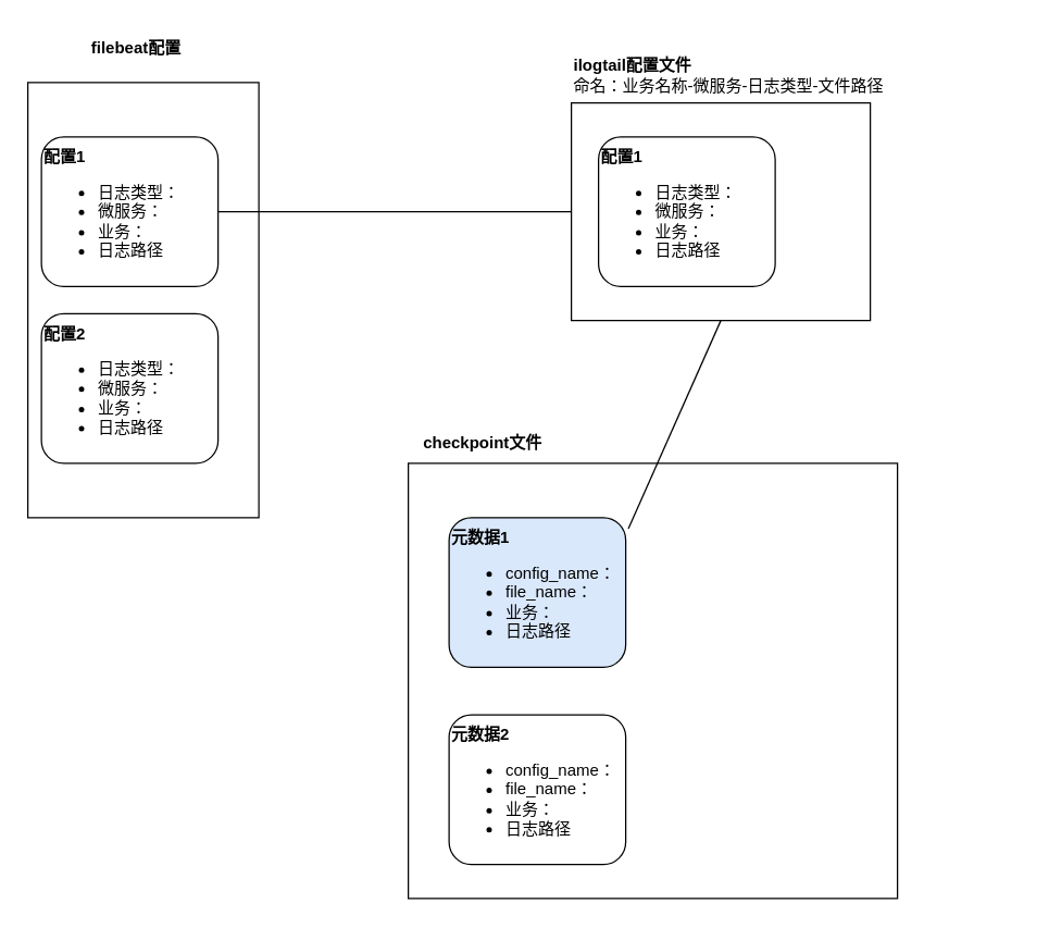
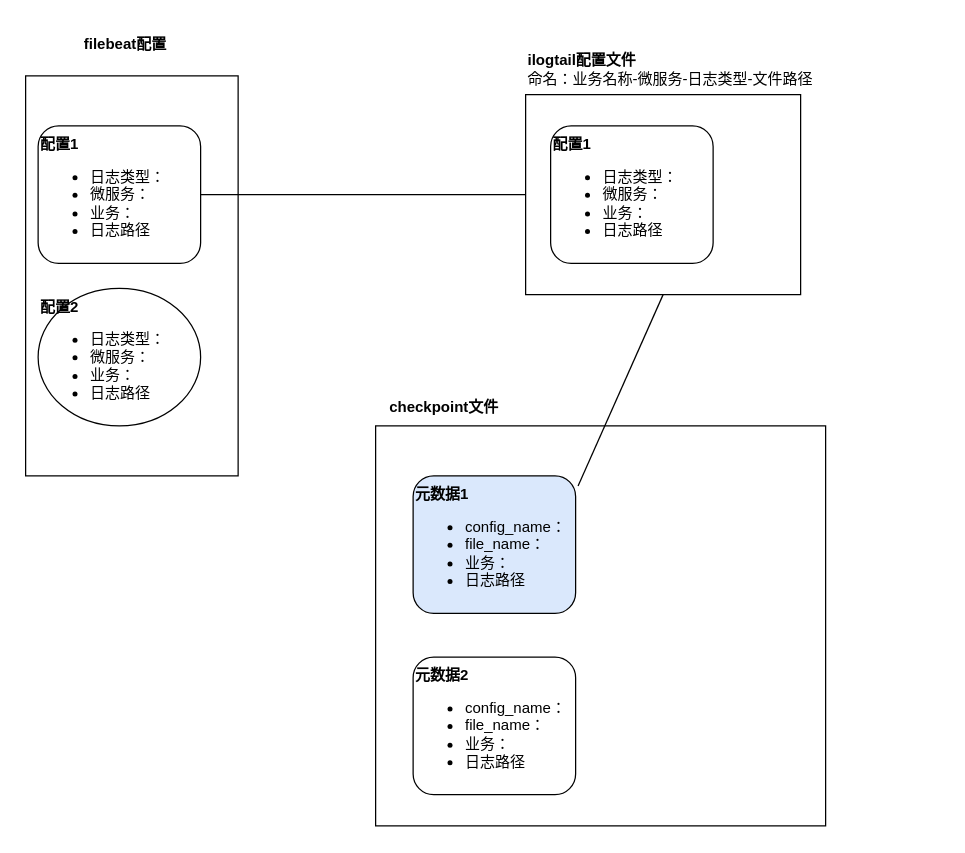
  <mxCell id="0" />
  <mxCell id="1" parent="0" />
  <mxCell id="2" value="" style="rounded=0;whiteSpace=wrap;html=1;" vertex="1" parent="1"><mxGeometry x="20" y="60" width="170" height="320" as="geometry" /></mxCell>
  <mxCell id="3" value="&lt;b&gt;配置1&lt;/b&gt;&lt;br&gt;&lt;ul&gt;&lt;li&gt;日志类型：&lt;/li&gt;&lt;li&gt;微服务：&lt;/li&gt;&lt;li&gt;业务：&lt;/li&gt;&lt;li&gt;日志路径&lt;/li&gt;&lt;/ul&gt;" style="rounded=1;whiteSpace=wrap;html=1;align=left;" vertex="1" parent="1"><mxGeometry x="30" y="100" width="130" height="110" as="geometry" /></mxCell>
- <mxCell id="4" value="&lt;b&gt;配置2&lt;/b&gt;&lt;br&gt;&lt;ul&gt;&lt;li&gt;日志类型：&lt;/li&gt;&lt;li&gt;微服务：&lt;/li&gt;&lt;li&gt;业务：&lt;/li&gt;&lt;li&gt;日志路径&lt;/li&gt;&lt;/ul&gt;" style="rounded=1;whiteSpace=wrap;html=1;align=left;" vertex="1" parent="1"><mxGeometry x="30" y="230" width="130" height="110" as="geometry" /></mxCell>
+ <mxCell id="4" value="&lt;b&gt;配置2&lt;/b&gt;&lt;br&gt;&lt;ul&gt;&lt;li&gt;日志类型：&lt;/li&gt;&lt;li&gt;微服务：&lt;/li&gt;&lt;li&gt;业务：&lt;/li&gt;&lt;li&gt;日志路径&lt;/li&gt;&lt;/ul&gt;" style="ellipse;whiteSpace=wrap;html=1;align=left;" vertex="1" parent="1"><mxGeometry x="30" y="230" width="130" height="110" as="geometry" /></mxCell>
  <mxCell id="5" value="&lt;b&gt;filebeat配置&lt;/b&gt;" style="text;html=1;strokeColor=none;fillColor=none;align=center;verticalAlign=middle;whiteSpace=wrap;rounded=0;" vertex="1" parent="1"><mxGeometry x="45" y="20" width="110" height="30" as="geometry" /></mxCell>
  <mxCell id="6" value="" style="rounded=0;whiteSpace=wrap;html=1;" vertex="1" parent="1"><mxGeometry x="420" y="75" width="220" height="160" as="geometry" /></mxCell>
  <mxCell id="7" value="&lt;b&gt;配置1&lt;/b&gt;&lt;br&gt;&lt;ul&gt;&lt;li&gt;日志类型：&lt;/li&gt;&lt;li&gt;微服务：&lt;/li&gt;&lt;li&gt;业务：&lt;/li&gt;&lt;li&gt;日志路径&lt;/li&gt;&lt;/ul&gt;" style="rounded=1;whiteSpace=wrap;html=1;align=left;" vertex="1" parent="1"><mxGeometry x="440" y="100" width="130" height="110" as="geometry" /></mxCell>
  <mxCell id="8" value="&lt;b&gt;ilogtail配置文件&lt;br&gt;&lt;/b&gt;命名：业务名称-微服务-日志类型-文件路径" style="text;html=1;strokeColor=none;fillColor=none;align=left;verticalAlign=middle;whiteSpace=wrap;rounded=0;" vertex="1" parent="1"><mxGeometry x="420" y="40" width="330" height="30" as="geometry" /></mxCell>
  <mxCell id="9" value="" style="endArrow=none;html=1;rounded=0;exitX=1;exitY=0.5;exitDx=0;exitDy=0;entryX=0;entryY=0.5;entryDx=0;entryDy=0;" edge="1" parent="1" source="3" target="6"><mxGeometry width="50" height="50" relative="1" as="geometry"><mxPoint x="340" y="340" as="sourcePoint" /><mxPoint x="390" y="290" as="targetPoint" /></mxGeometry></mxCell>
  <mxCell id="10" value="" style="rounded=0;whiteSpace=wrap;html=1;" vertex="1" parent="1"><mxGeometry x="300" y="340" width="360" height="320" as="geometry" /></mxCell>
  <mxCell id="11" value="&lt;b&gt;元数据1&lt;/b&gt;&lt;br&gt;&lt;ul&gt;&lt;li&gt;config_name：&lt;/li&gt;&lt;li&gt;file_name：&lt;/li&gt;&lt;li&gt;业务：&lt;/li&gt;&lt;li&gt;日志路径&lt;/li&gt;&lt;/ul&gt;" style="rounded=1;whiteSpace=wrap;html=1;align=left;fillColor=#dae8fc;" vertex="1" parent="1"><mxGeometry x="330" y="380" width="130" height="110" as="geometry" /></mxCell>
  <mxCell id="12" value="&lt;b&gt;checkpoint文件&lt;/b&gt;" style="text;html=1;strokeColor=none;fillColor=none;align=center;verticalAlign=middle;whiteSpace=wrap;rounded=0;" vertex="1" parent="1"><mxGeometry x="300" y="310" width="110" height="30" as="geometry" /></mxCell>
  <mxCell id="13" value="&lt;b&gt;元数据2&lt;/b&gt;&lt;br&gt;&lt;ul&gt;&lt;li&gt;config_name：&lt;/li&gt;&lt;li&gt;file_name：&lt;/li&gt;&lt;li&gt;业务：&lt;/li&gt;&lt;li&gt;日志路径&lt;/li&gt;&lt;/ul&gt;" style="rounded=1;whiteSpace=wrap;html=1;align=left;" vertex="1" parent="1"><mxGeometry x="330" y="525" width="130" height="110" as="geometry" /></mxCell>
  <mxCell id="14" value="" style="endArrow=none;html=1;rounded=0;entryX=0.5;entryY=1;entryDx=0;entryDy=0;exitX=1.015;exitY=0.073;exitDx=0;exitDy=0;exitPerimeter=0;" edge="1" parent="1" source="11" target="6"><mxGeometry width="50" height="50" relative="1" as="geometry"><mxPoint x="340" y="360" as="sourcePoint" /><mxPoint x="390" y="310" as="targetPoint" /></mxGeometry></mxCell>
